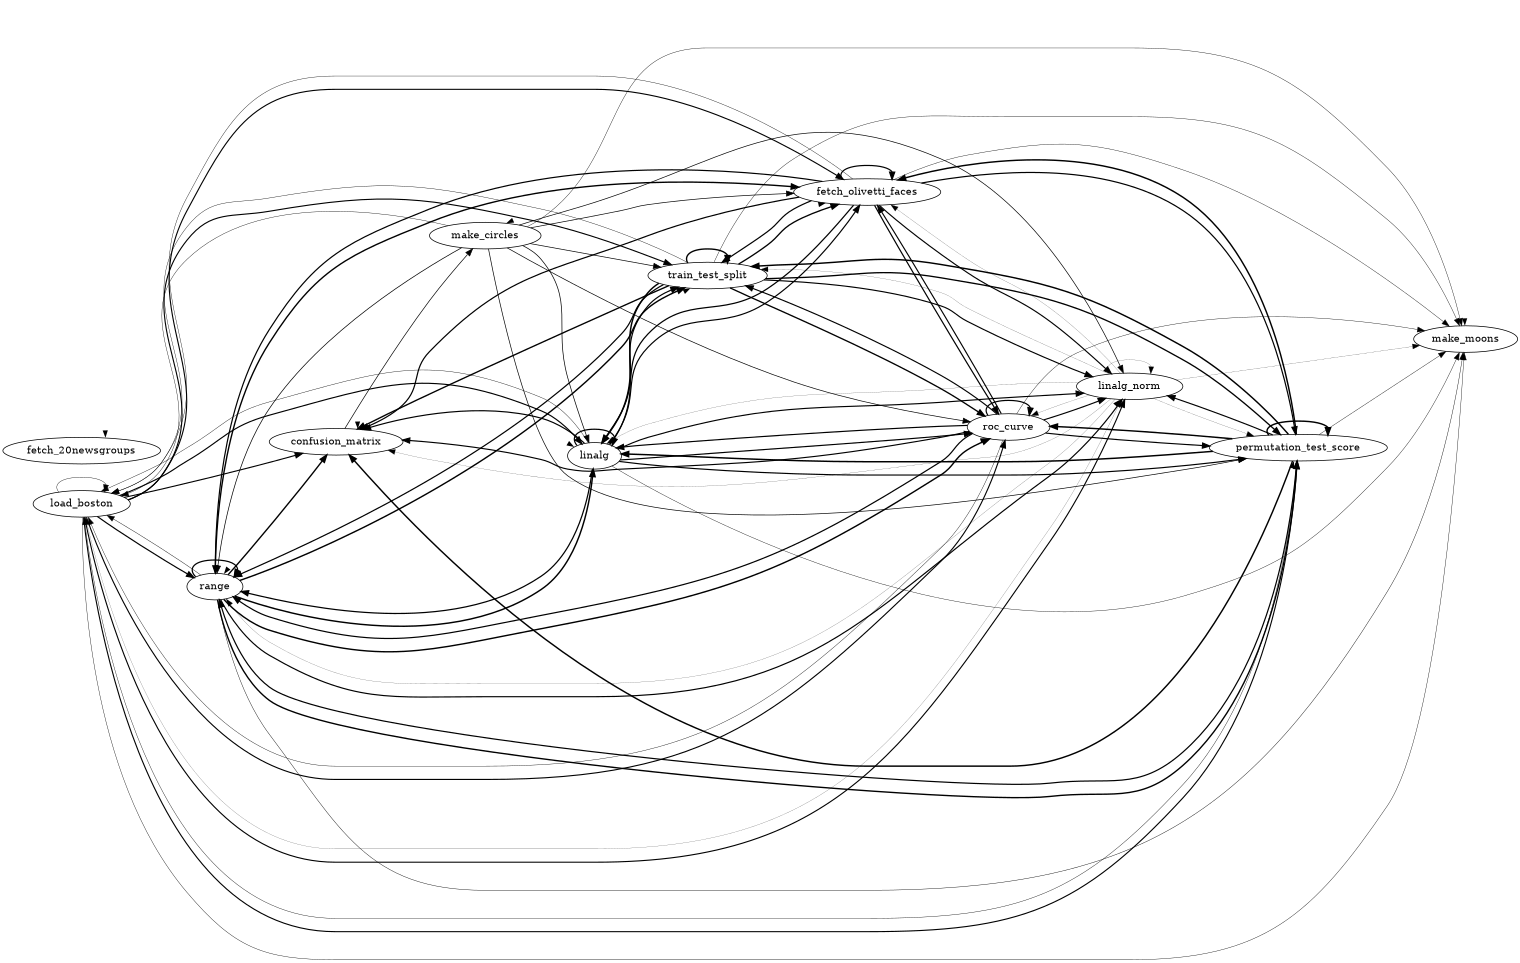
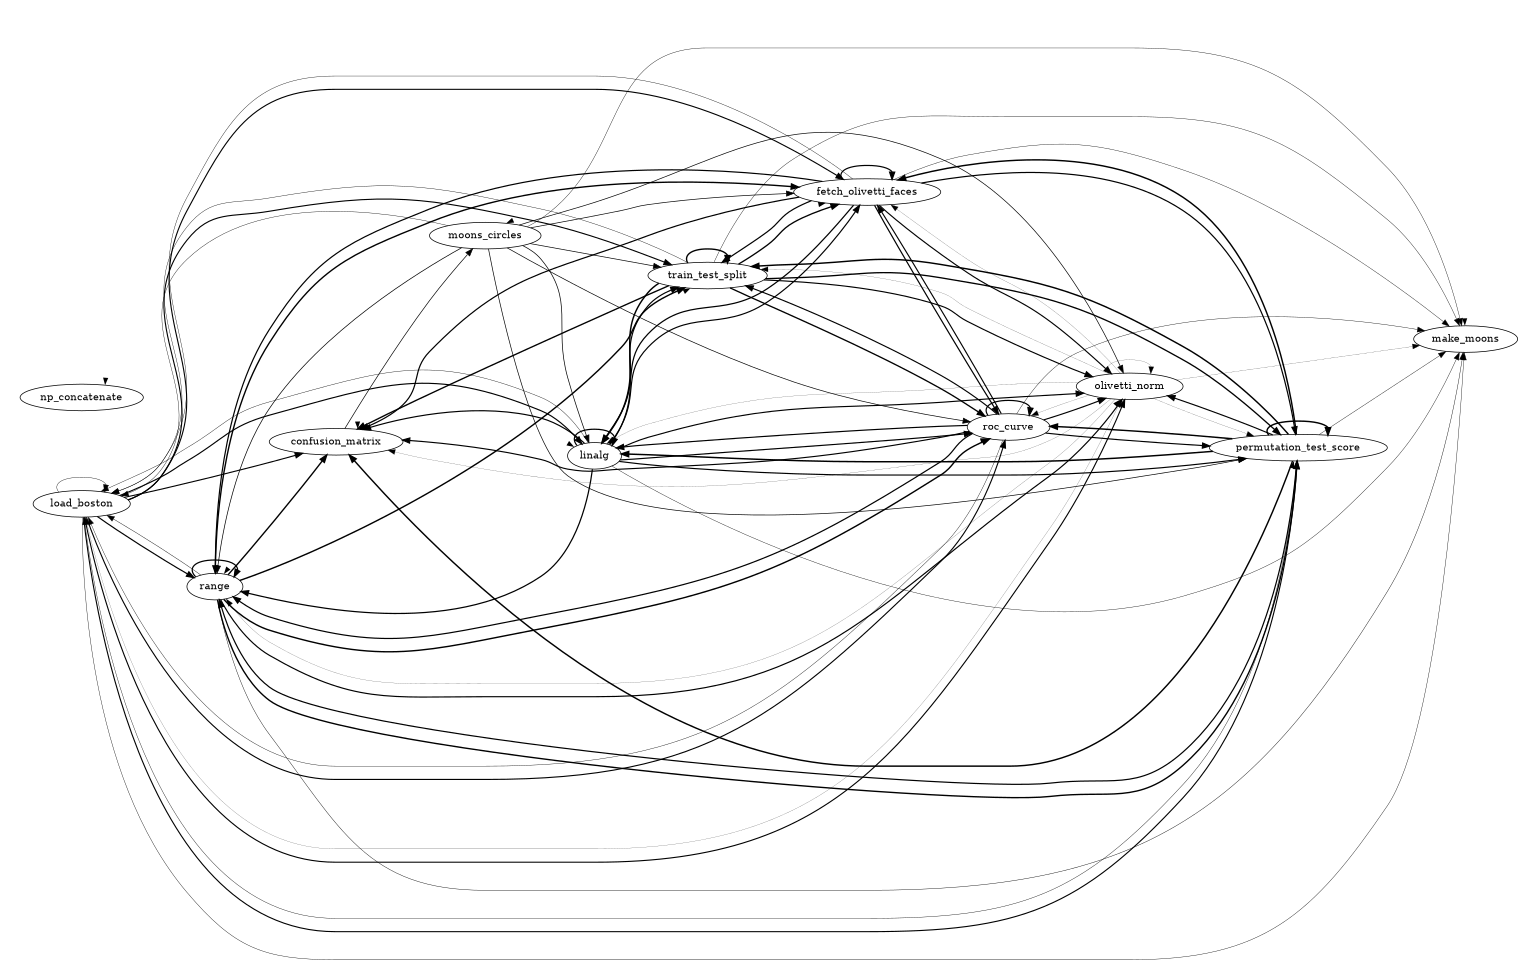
  digraph {
    rankdir=LR
    edge [penwidth=0.5]
    load_boston
    range
    permutation_test_score
    make_moons
-   linalg_norm
+   linalg_norm [label=olivetti_norm]
    roc_curve
    fetch_olivetti_faces
    train_test_split
    n9 [label=linalg]
    confusion_matrix
-   make_circles
-   fetch_20newsgroups
+   make_circles [label=moons_circles]
+   np_concatenate
    load_boston -> load_boston
    load_boston -> range [penwidth=1.58333333333]
    load_boston -> permutation_test_score [penwidth=1.5]
    load_boston -> make_moons
    load_boston -> linalg_norm [penwidth=1.5]
    load_boston -> roc_curve [penwidth=1.5]
    load_boston -> fetch_olivetti_faces [penwidth=1.5]
    load_boston -> train_test_split [penwidth=1.5]
    load_boston -> n9 [penwidth=1.54166666667]
    load_boston -> confusion_matrix [penwidth=1.5]
    range -> load_boston [penwidth=0.541666666667]
    range -> range [penwidth=1.66666666667]
    range -> permutation_test_score [penwidth=1.875]
    range -> make_moons [penwidth=0.541666666667]
    range -> linalg_norm [penwidth=1.58333333333]
    range -> roc_curve [penwidth=1.91666666667]
    range -> fetch_olivetti_faces [penwidth=1.875]
    range -> train_test_split [penwidth=1.91666666667]
-   range -> n9 [penwidth=1.95833333333]
    range -> confusion_matrix [penwidth=1.875]
    permutation_test_score -> load_boston
    permutation_test_score -> range [penwidth=1.625]
    permutation_test_score -> permutation_test_score [penwidth=1.95833333333]
    permutation_test_score -> make_moons
    permutation_test_score -> linalg_norm [penwidth=1.54166666667]
    permutation_test_score -> roc_curve [penwidth=1.95833333333]
    permutation_test_score -> fetch_olivetti_faces [penwidth=1.95833333333]
    permutation_test_score -> train_test_split [penwidth=1.95833333333]
    permutation_test_score -> n9 [penwidth=2.0]
    permutation_test_score -> confusion_matrix [penwidth=1.95833333333]
    make_moons -> make_circles [penwidth=0.0416666666667]
    linalg_norm -> load_boston [penwidth=0.208333333333]
    linalg_norm -> range [penwidth=0.208333333333]
    linalg_norm -> permutation_test_score [penwidth=0.208333333333]
    linalg_norm -> make_moons [penwidth=0.208333333333]
    linalg_norm -> linalg_norm [penwidth=0.208333333333]
    linalg_norm -> roc_curve [penwidth=0.208333333333]
    linalg_norm -> fetch_olivetti_faces [penwidth=0.208333333333]
    linalg_norm -> train_test_split [penwidth=0.208333333333]
    linalg_norm -> n9 [penwidth=0.208333333333]
    linalg_norm -> confusion_matrix [penwidth=0.208333333333]
    roc_curve -> load_boston
    roc_curve -> range [penwidth=1.625]
    roc_curve -> permutation_test_score [penwidth=1.54166666667]
    roc_curve -> make_moons
    roc_curve -> linalg_norm [penwidth=1.54166666667]
    roc_curve -> roc_curve [penwidth=1.625]
    roc_curve -> fetch_olivetti_faces [penwidth=1.54166666667]
    roc_curve -> train_test_split [penwidth=1.54166666667]
    roc_curve -> n9 [penwidth=1.58333333333]
    roc_curve -> confusion_matrix [penwidth=1.54166666667]
    fetch_olivetti_faces -> load_boston
    fetch_olivetti_faces -> range [penwidth=1.625]
    fetch_olivetti_faces -> permutation_test_score [penwidth=1.625]
    fetch_olivetti_faces -> make_moons
    fetch_olivetti_faces -> linalg_norm [penwidth=1.54166666667]
    fetch_olivetti_faces -> roc_curve [penwidth=1.625]
    fetch_olivetti_faces -> fetch_olivetti_faces [penwidth=1.625]
    fetch_olivetti_faces -> train_test_split [penwidth=1.625]
    fetch_olivetti_faces -> n9 [penwidth=1.66666666667]
    fetch_olivetti_faces -> confusion_matrix [penwidth=1.625]
    train_test_split -> load_boston
-   train_test_split -> range [penwidth=1.625]
    train_test_split -> permutation_test_score [penwidth=1.79166666667]
    train_test_split -> make_moons
    train_test_split -> linalg_norm [penwidth=1.54166666667]
    train_test_split -> roc_curve [penwidth=1.79166666667]
    train_test_split -> fetch_olivetti_faces [penwidth=1.79166666667]
    train_test_split -> train_test_split [penwidth=1.875]
    train_test_split -> n9 [penwidth=1.95833333333]
    train_test_split -> confusion_matrix [penwidth=1.83333333333]
    n9 -> load_boston
    n9 -> range [penwidth=1.66666666667]
    n9 -> permutation_test_score [penwidth=1.58333333333]
    n9 -> make_moons
    n9 -> linalg_norm [penwidth=1.54166666667]
    n9 -> roc_curve [penwidth=1.58333333333]
    n9 -> fetch_olivetti_faces [penwidth=1.58333333333]
    n9 -> train_test_split [penwidth=1.58333333333]
    n9 -> n9 [penwidth=1.66666666667]
    n9 -> confusion_matrix [penwidth=1.58333333333]
    confusion_matrix -> load_boston [penwidth=0.0416666666667]
    confusion_matrix -> range [penwidth=0.0416666666667]
    confusion_matrix -> permutation_test_score [penwidth=0.0416666666667]
    confusion_matrix -> make_moons [penwidth=0.0416666666667]
    confusion_matrix -> linalg_norm [penwidth=0.0416666666667]
    confusion_matrix -> roc_curve [penwidth=0.0416666666667]
    confusion_matrix -> fetch_olivetti_faces [penwidth=0.0416666666667]
    confusion_matrix -> train_test_split [penwidth=0.0416666666667]
    confusion_matrix -> n9 [penwidth=0.0416666666667]
    confusion_matrix -> confusion_matrix [penwidth=0.0416666666667]
    confusion_matrix -> make_circles [penwidth=0.916666666667]
    make_circles -> load_boston
    make_circles -> range [penwidth=0.958333333333]
    make_circles -> permutation_test_score [penwidth=0.916666666667]
    make_circles -> make_moons
    make_circles -> linalg_norm [penwidth=0.916666666667]
    make_circles -> roc_curve [penwidth=0.916666666667]
    make_circles -> fetch_olivetti_faces [penwidth=0.916666666667]
    make_circles -> train_test_split [penwidth=0.916666666667]
    make_circles -> n9 [penwidth=0.958333333333]
-   fetch_20newsgroups -> fetch_20newsgroups [penwidth=0.0416666666667]
+   np_concatenate -> np_concatenate [penwidth=0.0416666666667]
  }
